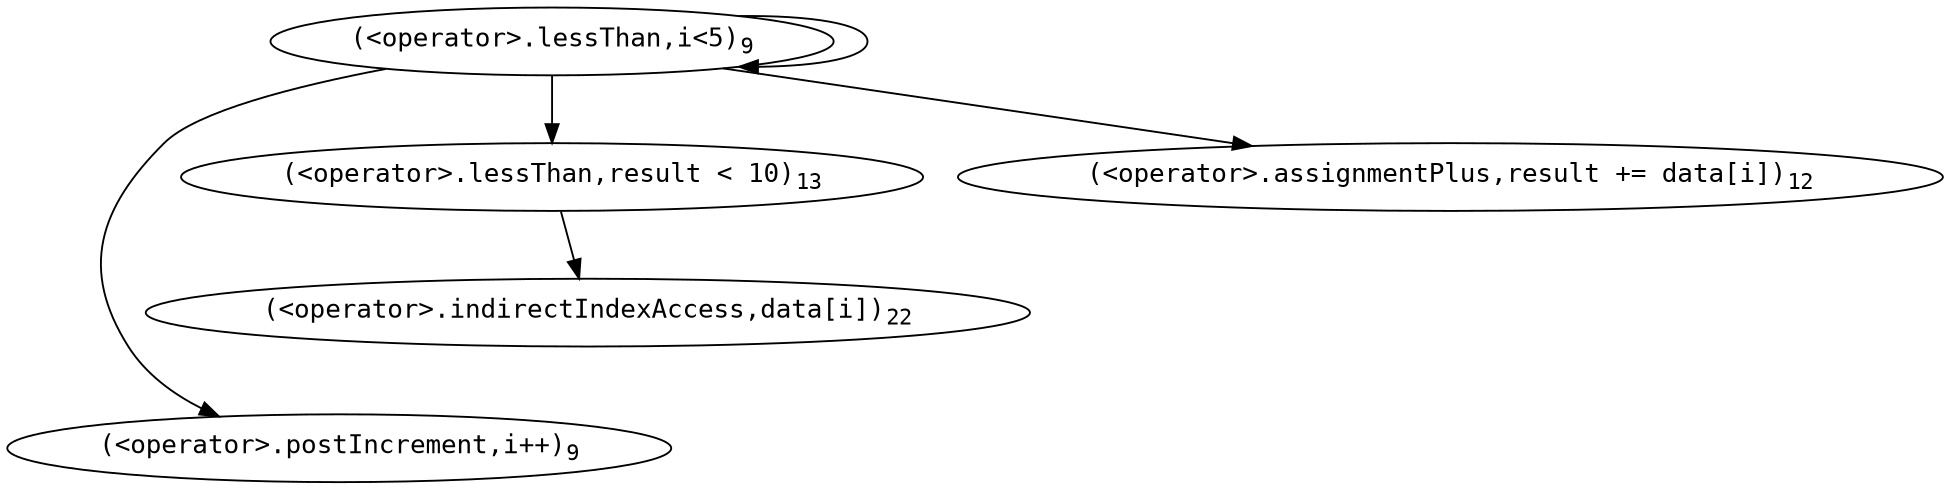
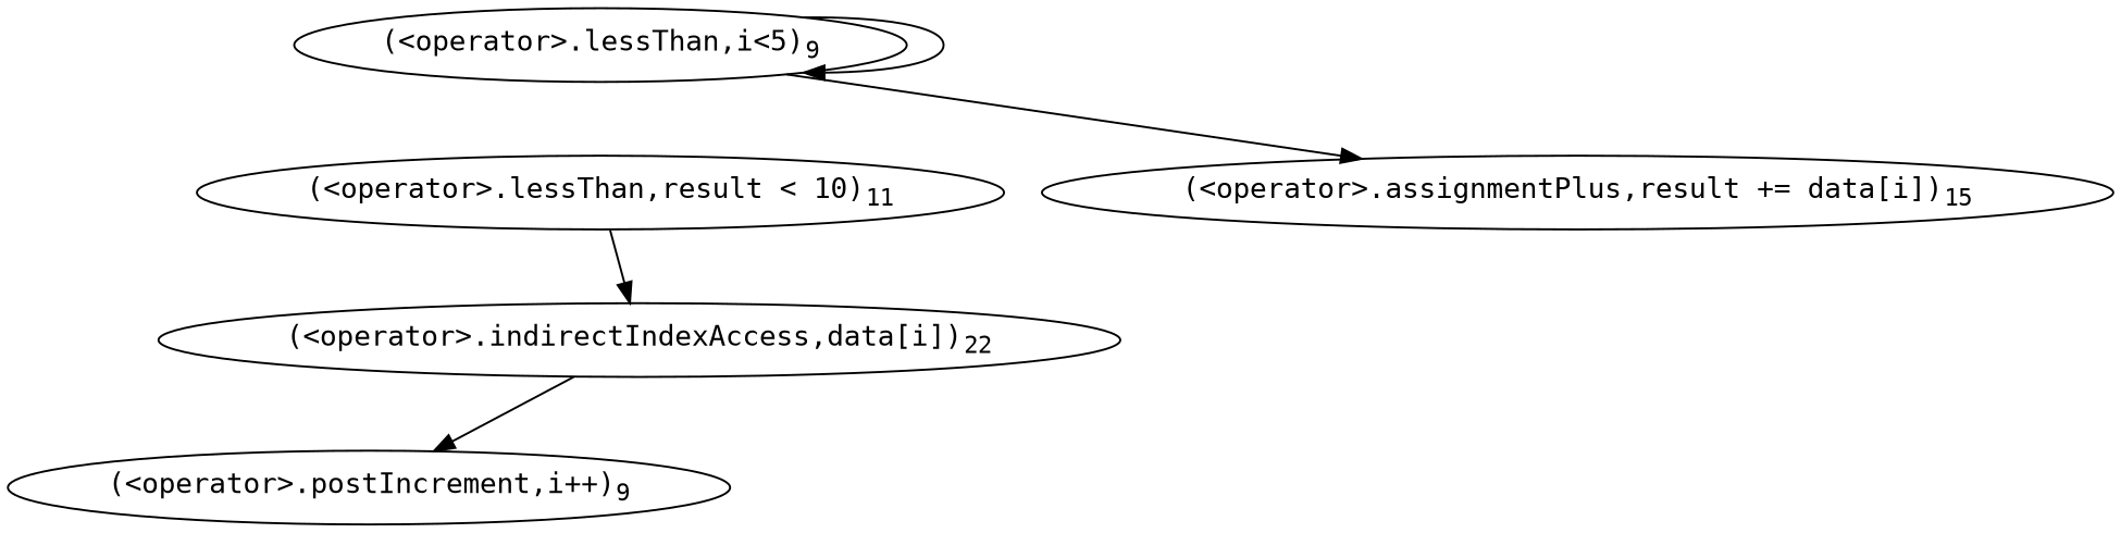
  digraph {
    fontname="DejaVu Sans Mono"
    node [fontname="DejaVu Sans Mono"]
    edge [fontname="DejaVu Sans Mono"]
    n1 [label=<(&lt;operator&gt;.lessThan,i&lt;5)<SUB>9</SUB>>]
    n2 [label=<(&lt;operator&gt;.postIncrement,i++)<SUB>9</SUB>>]
-   n3 [label=<(&lt;operator&gt;.lessThan,result &lt; 10)<SUB>13</SUB>>]
-   n4 [label=<(&lt;operator&gt;.assignmentPlus,result += data[i])<SUB>12</SUB>>]
+   n3 [label=<(&lt;operator&gt;.lessThan,result &lt; 10)<SUB>11</SUB>>]
+   n4 [label=<(&lt;operator&gt;.assignmentPlus,result += data[i])<SUB>15</SUB>>]
    n5 [label=<(&lt;operator&gt;.indirectIndexAccess,data[i])<SUB>22</SUB>>]
    n1 -> n1
-   n1 -> n2
-   n1 -> n3
+   n5 -> n2
    n1 -> n4
    n3 -> n5
  }
